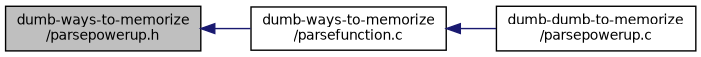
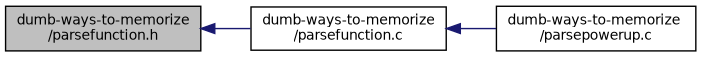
  digraph {
    rankdir=LR
    node [color=black fillcolor=white fontname=Helvetica fontsize=10 shape=record style=filled]
    edge [color=midnightblue dir=back fontname=Helvetica fontsize=10 labelfontname=Helvetica labelfontsize=10 style=solid]
-   n1 [fillcolor=grey75 fontcolor=black height=0.2 label="dumb-ways-to-memorize\l/parsepowerup.h" width=0.4]
+   n1 [fillcolor=grey75 fontcolor=black height=0.2 label="dumb-ways-to-memorize\l/parsefunction.h" width=0.4]
    n2 [height=0.2 label="dumb-ways-to-memorize\l/parsefunction.c" width=0.4]
-   n3 [height=0.2 label="dumb-dumb-to-memorize\l/parsepowerup.c" width=0.4]
+   n3 [height=0.2 label="dumb-ways-to-memorize\l/parsepowerup.c" width=0.4]
    n1 -> n2
    n2 -> n3
  }
